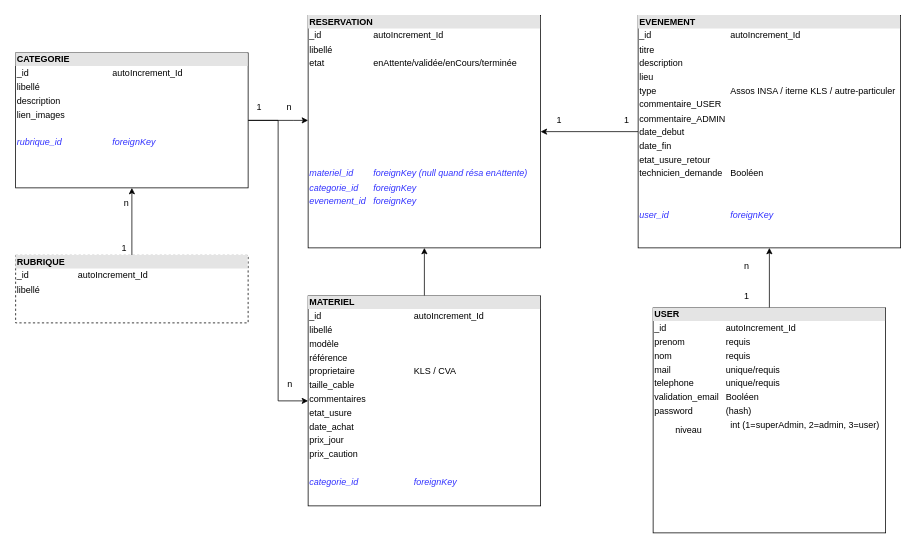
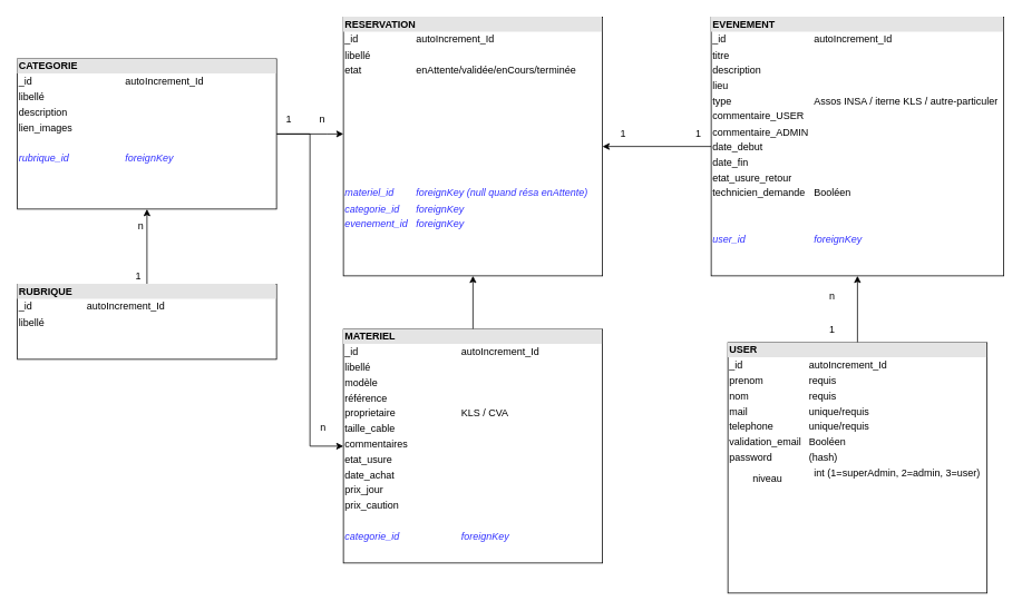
  <mxCell id="0" />
  <mxCell id="1" parent="0" />
  <mxCell id="2" value="&lt;div style=&quot;box-sizing:border-box;width:100%;background:#e4e4e4;padding:2px;&quot;&gt;&lt;b&gt;RESERVATION&lt;/b&gt;&lt;/div&gt;&lt;table style=&quot;width:100%;font-size:1em;&quot; cellspacing=&quot;0&quot; cellpadding=&quot;2&quot;&gt;&lt;tbody&gt;&lt;tr&gt;&lt;td&gt;_id&lt;/td&gt;&lt;td&gt;autoIncrement_Id&lt;/td&gt;&lt;/tr&gt;&lt;tr&gt;&lt;td&gt;libellé&lt;br&gt;&lt;/td&gt;&lt;td&gt;&lt;br&gt;&lt;/td&gt;&lt;/tr&gt;&lt;tr&gt;&lt;td&gt;etat&lt;br&gt;&lt;/td&gt;&lt;td&gt;enAttente/validée/enCours/terminée&lt;/td&gt;&lt;/tr&gt;&lt;tr&gt;&lt;td&gt;&lt;br&gt;&lt;/td&gt;&lt;td&gt;&lt;br&gt;&lt;/td&gt;&lt;/tr&gt;&lt;tr&gt;&lt;td&gt;&lt;br&gt;&lt;/td&gt;&lt;td&gt;&lt;br&gt;&lt;/td&gt;&lt;/tr&gt;&lt;tr&gt;&lt;td&gt;&lt;br&gt;&lt;/td&gt;&lt;td&gt;&lt;br&gt;&lt;/td&gt;&lt;/tr&gt;&lt;tr&gt;&lt;td&gt;&lt;br&gt;&lt;/td&gt;&lt;td&gt;&lt;br&gt;&lt;/td&gt;&lt;/tr&gt;&lt;tr&gt;&lt;td&gt;&lt;br&gt;&lt;/td&gt;&lt;td&gt;&lt;br&gt;&lt;/td&gt;&lt;/tr&gt;&lt;tr&gt;&lt;td&gt;&lt;br&gt;&lt;/td&gt;&lt;td&gt;&lt;br&gt;&lt;/td&gt;&lt;/tr&gt;&lt;tr&gt;&lt;td&gt;&lt;br&gt;&lt;/td&gt;&lt;td&gt;&lt;br&gt;&lt;/td&gt;&lt;/tr&gt;&lt;tr&gt;&lt;td&gt;&lt;font color=&quot;#3333FF&quot;&gt;&lt;i&gt;materiel_id&lt;br&gt;&lt;/i&gt;&lt;/font&gt;&lt;/td&gt;&lt;td&gt;&lt;font color=&quot;#3333FF&quot;&gt;&lt;i&gt;foreignKey (null quand résa enAttente)&lt;br&gt;&lt;/i&gt;&lt;/font&gt;&lt;/td&gt;&lt;/tr&gt;&lt;tr&gt;&lt;td&gt;&lt;font color=&quot;#3333FF&quot;&gt;&lt;i&gt;categorie_id&lt;br&gt;&lt;/i&gt;&lt;/font&gt;&lt;/td&gt;&lt;td&gt;&lt;font color=&quot;#3333FF&quot;&gt;&lt;i&gt;foreignKey&lt;/i&gt;&lt;/font&gt;&lt;/td&gt;&lt;/tr&gt;&lt;tr&gt;&lt;td&gt;&lt;font color=&quot;#3333FF&quot;&gt;&lt;i&gt;evenement_id&lt;br&gt;&lt;/i&gt;&lt;/font&gt;&lt;/td&gt;&lt;td&gt;&lt;font color=&quot;#3333FF&quot;&gt;&lt;i&gt;foreignKey&lt;/i&gt;&lt;/font&gt;&lt;/td&gt;&lt;/tr&gt;&lt;tr&gt;&lt;td&gt;&lt;br&gt;&lt;/td&gt;&lt;td&gt;&lt;br&gt;&lt;/td&gt;&lt;/tr&gt;&lt;tr&gt;&lt;td&gt;&lt;br&gt;&lt;/td&gt;&lt;td&gt;&lt;br&gt;&lt;/td&gt;&lt;/tr&gt;&lt;tr&gt;&lt;td&gt;&lt;br&gt;&lt;/td&gt;&lt;td&gt;&lt;br&gt;&lt;/td&gt;&lt;/tr&gt;&lt;tr&gt;&lt;td&gt;&lt;br&gt;&lt;/td&gt;&lt;td&gt;&lt;br&gt;&lt;/td&gt;&lt;/tr&gt;&lt;tr&gt;&lt;td&gt;&lt;br&gt;&lt;/td&gt;&lt;td&gt;&lt;br&gt;&lt;/td&gt;&lt;/tr&gt;&lt;tr&gt;&lt;td&gt;&lt;br&gt;&lt;/td&gt;&lt;td&gt;&lt;br&gt;&lt;/td&gt;&lt;/tr&gt;&lt;tr&gt;&lt;td&gt;&lt;br&gt;&lt;/td&gt;&lt;td&gt;&lt;br&gt;&lt;/td&gt;&lt;/tr&gt;&lt;tr&gt;&lt;td&gt;&lt;br&gt;&lt;/td&gt;&lt;td&gt;&lt;br&gt;&lt;/td&gt;&lt;/tr&gt;&lt;tr&gt;&lt;td&gt;&lt;table cellspacing=&quot;0&quot; cellpadding=&quot;2&quot;&gt;&lt;tbody&gt;&lt;tr&gt;&lt;td&gt;&lt;br&gt;&lt;br&gt;&lt;/td&gt;&lt;td&gt;&lt;br&gt;&lt;/td&gt;&lt;/tr&gt;&lt;tr&gt;&lt;td&gt;&lt;br&gt;&lt;/td&gt;&lt;td&gt;&lt;br&gt;&lt;/td&gt;&lt;/tr&gt;&lt;tr&gt;&lt;td&gt;&lt;br&gt;&lt;/td&gt;&lt;td&gt;&lt;br&gt;&lt;/td&gt;&lt;/tr&gt;&lt;tr&gt;&lt;td&gt;&lt;br&gt;&lt;/td&gt;&lt;td&gt;&lt;br&gt;&lt;/td&gt;&lt;/tr&gt;&lt;tr&gt;&lt;td&gt;&lt;br&gt;&lt;/td&gt;&lt;td&gt;&lt;br&gt;&lt;/td&gt;&lt;/tr&gt;&lt;/tbody&gt;&lt;/table&gt;&lt;/td&gt;&lt;td&gt;&lt;br&gt;&lt;/td&gt;&lt;/tr&gt;&lt;/tbody&gt;&lt;/table&gt;" style="verticalAlign=top;align=left;overflow=fill;html=1;rounded=0;" vertex="1" parent="1"><mxGeometry x="410" y="20" width="310" height="310" as="geometry" /></mxCell>
  <mxCell id="3" style="edgeStyle=orthogonalEdgeStyle;rounded=0;orthogonalLoop=1;jettySize=auto;html=1;entryX=0.5;entryY=1;entryDx=0;entryDy=0;" edge="1" parent="1" source="4" target="2"><mxGeometry relative="1" as="geometry" /></mxCell>
  <mxCell id="4" value="&lt;div style=&quot;box-sizing:border-box;width:100%;background:#e4e4e4;padding:2px;&quot;&gt;&lt;b&gt;MATERIEL&lt;/b&gt;&lt;/div&gt;&lt;table style=&quot;width:100%;font-size:1em;&quot; cellspacing=&quot;0&quot; cellpadding=&quot;2&quot;&gt;&lt;tbody&gt;&lt;tr&gt;&lt;td&gt;_id&lt;/td&gt;&lt;td&gt;autoIncrement_Id&lt;/td&gt;&lt;/tr&gt;&lt;tr&gt;&lt;td&gt;libellé&lt;/td&gt;&lt;td&gt;&lt;br&gt;&lt;/td&gt;&lt;/tr&gt;&lt;tr&gt;&lt;td&gt;modèle&lt;br&gt;&lt;/td&gt;&lt;td&gt;&lt;br&gt;&lt;/td&gt;&lt;/tr&gt;&lt;tr&gt;&lt;td&gt;référence&lt;br&gt;&lt;/td&gt;&lt;td&gt;&lt;br&gt;&lt;/td&gt;&lt;/tr&gt;&lt;tr&gt;&lt;td&gt;proprietaire&lt;br&gt;&lt;/td&gt;&lt;td&gt;KLS / CVA&lt;br&gt;&lt;/td&gt;&lt;/tr&gt;&lt;tr&gt;&lt;td&gt;taille_cable&lt;br&gt;&lt;/td&gt;&lt;td&gt;&lt;br&gt;&lt;/td&gt;&lt;/tr&gt;&lt;tr&gt;&lt;td&gt;commentaires&lt;br&gt;&lt;/td&gt;&lt;td&gt;&lt;br&gt;&lt;/td&gt;&lt;/tr&gt;&lt;tr&gt;&lt;td&gt;etat_usure&lt;br&gt;&lt;/td&gt;&lt;td&gt;&lt;br&gt;&lt;/td&gt;&lt;/tr&gt;&lt;tr&gt;&lt;td&gt;date_achat&lt;br&gt;&lt;/td&gt;&lt;td&gt;&lt;br&gt;&lt;/td&gt;&lt;/tr&gt;&lt;tr&gt;&lt;td&gt;prix_jour&lt;br&gt;&lt;/td&gt;&lt;td&gt;&lt;br&gt;&lt;/td&gt;&lt;/tr&gt;&lt;tr&gt;&lt;td&gt;prix_caution&lt;br&gt;&lt;/td&gt;&lt;td&gt;&lt;br&gt;&lt;/td&gt;&lt;/tr&gt;&lt;tr&gt;&lt;td&gt;&lt;br&gt;&lt;/td&gt;&lt;td&gt;&lt;br&gt;&lt;/td&gt;&lt;/tr&gt;&lt;tr&gt;&lt;td&gt;&lt;font color=&quot;#3333FF&quot;&gt;&lt;i&gt;categorie_id&lt;/i&gt;&lt;/font&gt;&lt;/td&gt;&lt;td&gt;&lt;font color=&quot;#3333FF&quot;&gt;&lt;i&gt;foreignKey&lt;/i&gt;&lt;/font&gt;&lt;/td&gt;&lt;/tr&gt;&lt;/tbody&gt;&lt;/table&gt;" style="verticalAlign=top;align=left;overflow=fill;html=1;" vertex="1" parent="1"><mxGeometry x="410" y="394" width="310" height="280" as="geometry" /></mxCell>
  <mxCell id="5" style="edgeStyle=orthogonalEdgeStyle;rounded=0;orthogonalLoop=1;jettySize=auto;html=1;entryX=0.5;entryY=1;entryDx=0;entryDy=0;" edge="1" parent="1" source="6" target="13"><mxGeometry relative="1" as="geometry" /></mxCell>
  <mxCell id="6" value="&lt;div style=&quot;box-sizing:border-box;width:100%;background:#e4e4e4;padding:2px;&quot;&gt;&lt;b&gt;USER&lt;/b&gt;&lt;br&gt;&lt;/div&gt;&lt;table style=&quot;width:100%;font-size:1em;&quot; cellspacing=&quot;0&quot; cellpadding=&quot;2&quot;&gt;&lt;tbody&gt;&lt;tr&gt;&lt;td&gt;_id&lt;/td&gt;&lt;td&gt;autoIncrement_Id&lt;/td&gt;&lt;/tr&gt;&lt;tr&gt;&lt;td&gt;prenom&lt;/td&gt;&lt;td&gt;requis&lt;/td&gt;&lt;/tr&gt;&lt;tr&gt;&lt;td&gt;nom&lt;br&gt;&lt;/td&gt;&lt;td&gt;requis&lt;/td&gt;&lt;/tr&gt;&lt;tr&gt;&lt;td&gt;mail&lt;/td&gt;&lt;td&gt;unique/requis&lt;br&gt;&lt;/td&gt;&lt;/tr&gt;&lt;tr&gt;&lt;td&gt;telephone&lt;br&gt;&lt;/td&gt;&lt;td&gt;unique/requis&lt;br&gt;&lt;/td&gt;&lt;/tr&gt;&lt;tr&gt;&lt;td&gt;validation_email&lt;br&gt;&lt;/td&gt;&lt;td&gt;Booléen&lt;br&gt;&lt;/td&gt;&lt;/tr&gt;&lt;tr&gt;&lt;td&gt;password&lt;br&gt;&lt;/td&gt;&lt;td&gt;(hash)&lt;br&gt;&lt;/td&gt;&lt;/tr&gt;&lt;tr&gt;&lt;td align=&quot;center&quot;&gt;niveau&lt;br&gt;&lt;/td&gt;&lt;td align=&quot;center&quot;&gt;int (1=superAdmin, 2=admin, 3=user)&lt;br&gt;&lt;br&gt;&lt;/td&gt;&lt;/tr&gt;&lt;tr&gt;&lt;td&gt;&lt;br&gt;&lt;/td&gt;&lt;td&gt;&lt;br&gt;&lt;/td&gt;&lt;/tr&gt;&lt;tr&gt;&lt;td&gt;&lt;br&gt;&lt;/td&gt;&lt;td&gt;&lt;br&gt;&lt;/td&gt;&lt;/tr&gt;&lt;/tbody&gt;&lt;/table&gt;" style="verticalAlign=top;align=left;overflow=fill;html=1;" vertex="1" parent="1"><mxGeometry x="870" y="410" width="310" height="300" as="geometry" /></mxCell>
  <mxCell id="7" style="edgeStyle=orthogonalEdgeStyle;rounded=0;orthogonalLoop=1;jettySize=auto;html=1;" edge="1" parent="1" source="9" target="2"><mxGeometry relative="1" as="geometry"><Array as="points"><mxPoint x="390" y="160" /><mxPoint x="390" y="160" /></Array></mxGeometry></mxCell>
  <mxCell id="8" style="edgeStyle=orthogonalEdgeStyle;rounded=0;orthogonalLoop=1;jettySize=auto;html=1;entryX=0;entryY=0.5;entryDx=0;entryDy=0;" edge="1" parent="1" source="9" target="4"><mxGeometry relative="1" as="geometry" /></mxCell>
  <mxCell id="9" value="&lt;div style=&quot;box-sizing:border-box;width:100%;background:#e4e4e4;padding:2px;&quot;&gt;&lt;b&gt;CATEGORIE&lt;/b&gt;&lt;/div&gt;&lt;table style=&quot;width:100%;font-size:1em;&quot; cellspacing=&quot;0&quot; cellpadding=&quot;2&quot;&gt;&lt;tbody&gt;&lt;tr&gt;&lt;td&gt;_id&lt;/td&gt;&lt;td&gt;autoIncrement_Id&lt;/td&gt;&lt;/tr&gt;&lt;tr&gt;&lt;td&gt;libellé&lt;/td&gt;&lt;td&gt;&lt;br&gt;&lt;/td&gt;&lt;/tr&gt;&lt;tr&gt;&lt;td&gt;description&lt;br&gt;&lt;/td&gt;&lt;td&gt;&lt;br&gt;&lt;/td&gt;&lt;/tr&gt;&lt;tr&gt;&lt;td&gt;lien_images&lt;br&gt;&lt;/td&gt;&lt;td&gt;&lt;br&gt;&lt;/td&gt;&lt;/tr&gt;&lt;tr&gt;&lt;td&gt;&lt;br&gt;&lt;/td&gt;&lt;td&gt;&lt;br&gt;&lt;/td&gt;&lt;/tr&gt;&lt;tr&gt;&lt;td&gt;&lt;font color=&quot;#3333FF&quot;&gt;&lt;i&gt;rubrique_id&lt;/i&gt;&lt;/font&gt;&lt;/td&gt;&lt;td&gt;&lt;font color=&quot;#3333FF&quot;&gt;&lt;i&gt;foreignKey&lt;/i&gt;&lt;/font&gt;&lt;/td&gt;&lt;/tr&gt;&lt;tr&gt;&lt;td&gt;&lt;br&gt;&lt;/td&gt;&lt;td&gt;&lt;br&gt;&lt;/td&gt;&lt;/tr&gt;&lt;tr&gt;&lt;td&gt;&lt;br&gt;&lt;/td&gt;&lt;td&gt;&lt;br&gt;&lt;/td&gt;&lt;/tr&gt;&lt;tr&gt;&lt;td&gt;&lt;br&gt;&lt;/td&gt;&lt;td&gt;&lt;br&gt;&lt;/td&gt;&lt;/tr&gt;&lt;/tbody&gt;&lt;/table&gt;" style="verticalAlign=top;align=left;overflow=fill;html=1;" vertex="1" parent="1"><mxGeometry x="20" y="70" width="310" height="180" as="geometry" /></mxCell>
  <mxCell id="10" style="edgeStyle=orthogonalEdgeStyle;rounded=0;orthogonalLoop=1;jettySize=auto;html=1;exitX=0.5;exitY=0;exitDx=0;exitDy=0;entryX=0.5;entryY=1;entryDx=0;entryDy=0;" edge="1" parent="1" source="11" target="9"><mxGeometry relative="1" as="geometry" /></mxCell>
- <mxCell id="11" value="&lt;div style=&quot;box-sizing:border-box;width:100%;background:#e4e4e4;padding:2px;&quot;&gt;&lt;b&gt;RUBRIQUE&lt;/b&gt;&lt;/div&gt;&lt;table style=&quot;width:100%;font-size:1em;&quot; cellspacing=&quot;0&quot; cellpadding=&quot;2&quot;&gt;&lt;tbody&gt;&lt;tr&gt;&lt;td&gt;_id&lt;/td&gt;&lt;td&gt;autoIncrement_Id&lt;/td&gt;&lt;/tr&gt;&lt;tr&gt;&lt;td&gt;libellé&lt;/td&gt;&lt;td&gt;&lt;br&gt;&lt;/td&gt;&lt;/tr&gt;&lt;tr&gt;&lt;td&gt;&lt;br&gt;&lt;/td&gt;&lt;td&gt;&lt;br&gt;&lt;/td&gt;&lt;/tr&gt;&lt;tr&gt;&lt;td&gt;&lt;br&gt;&lt;/td&gt;&lt;td&gt;&lt;br&gt;&lt;/td&gt;&lt;/tr&gt;&lt;tr&gt;&lt;td&gt;&lt;br&gt;&lt;/td&gt;&lt;td&gt;&lt;br&gt;&lt;/td&gt;&lt;/tr&gt;&lt;tr&gt;&lt;td&gt;&lt;br&gt;&lt;/td&gt;&lt;td&gt;&lt;br&gt;&lt;/td&gt;&lt;/tr&gt;&lt;tr&gt;&lt;td&gt;&lt;br&gt;&lt;/td&gt;&lt;td&gt;&lt;br&gt;&lt;/td&gt;&lt;/tr&gt;&lt;/tbody&gt;&lt;/table&gt;" style="verticalAlign=top;align=left;overflow=fill;html=1;dashed=1;" vertex="1" parent="1"><mxGeometry x="20" y="340" width="310" height="90" as="geometry" /></mxCell>
+ <mxCell id="11" value="&lt;div style=&quot;box-sizing:border-box;width:100%;background:#e4e4e4;padding:2px;&quot;&gt;&lt;b&gt;RUBRIQUE&lt;/b&gt;&lt;/div&gt;&lt;table style=&quot;width:100%;font-size:1em;&quot; cellspacing=&quot;0&quot; cellpadding=&quot;2&quot;&gt;&lt;tbody&gt;&lt;tr&gt;&lt;td&gt;_id&lt;/td&gt;&lt;td&gt;autoIncrement_Id&lt;/td&gt;&lt;/tr&gt;&lt;tr&gt;&lt;td&gt;libellé&lt;/td&gt;&lt;td&gt;&lt;br&gt;&lt;/td&gt;&lt;/tr&gt;&lt;tr&gt;&lt;td&gt;&lt;br&gt;&lt;/td&gt;&lt;td&gt;&lt;br&gt;&lt;/td&gt;&lt;/tr&gt;&lt;tr&gt;&lt;td&gt;&lt;br&gt;&lt;/td&gt;&lt;td&gt;&lt;br&gt;&lt;/td&gt;&lt;/tr&gt;&lt;tr&gt;&lt;td&gt;&lt;br&gt;&lt;/td&gt;&lt;td&gt;&lt;br&gt;&lt;/td&gt;&lt;/tr&gt;&lt;tr&gt;&lt;td&gt;&lt;br&gt;&lt;/td&gt;&lt;td&gt;&lt;br&gt;&lt;/td&gt;&lt;/tr&gt;&lt;tr&gt;&lt;td&gt;&lt;br&gt;&lt;/td&gt;&lt;td&gt;&lt;br&gt;&lt;/td&gt;&lt;/tr&gt;&lt;/tbody&gt;&lt;/table&gt;" style="verticalAlign=top;align=left;overflow=fill;html=1;" vertex="1" parent="1"><mxGeometry x="20" y="340" width="310" height="90" as="geometry" /></mxCell>
  <mxCell id="12" style="edgeStyle=orthogonalEdgeStyle;rounded=0;orthogonalLoop=1;jettySize=auto;html=1;exitX=0;exitY=0.5;exitDx=0;exitDy=0;entryX=1;entryY=0.5;entryDx=0;entryDy=0;" edge="1" parent="1" source="13" target="2"><mxGeometry relative="1" as="geometry" /></mxCell>
  <mxCell id="13" value="&lt;div style=&quot;box-sizing:border-box;width:100%;background:#e4e4e4;padding:2px;&quot;&gt;&lt;b&gt;EVENEMENT&lt;/b&gt;&lt;/div&gt;&lt;table style=&quot;width:100%;font-size:1em;&quot; cellspacing=&quot;0&quot; cellpadding=&quot;2&quot;&gt;&lt;tbody&gt;&lt;tr&gt;&lt;td&gt;_id&lt;/td&gt;&lt;td&gt;autoIncrement_Id&lt;/td&gt;&lt;/tr&gt;&lt;tr&gt;&lt;td&gt;titre&lt;br&gt;&lt;/td&gt;&lt;td&gt;&lt;br&gt;&lt;/td&gt;&lt;/tr&gt;&lt;tr&gt;&lt;td&gt;description&lt;br&gt;&lt;/td&gt;&lt;td&gt;&lt;br&gt;&lt;/td&gt;&lt;/tr&gt;&lt;tr&gt;&lt;td&gt;lieu&lt;br&gt;&lt;/td&gt;&lt;td&gt;&lt;br&gt;&lt;/td&gt;&lt;/tr&gt;&lt;tr&gt;&lt;td&gt;type&lt;br&gt;&lt;/td&gt;&lt;td&gt;Assos INSA / iterne KLS / autre-particuler&lt;br&gt;&lt;/td&gt;&lt;/tr&gt;&lt;tr&gt;&lt;td&gt;commentaire_USER&lt;br&gt;&lt;/td&gt;&lt;td&gt;&lt;br&gt;&lt;/td&gt;&lt;/tr&gt;&lt;tr&gt;&lt;td&gt;commentaire_ADMIN&lt;/td&gt;&lt;td&gt;&lt;br&gt;&lt;/td&gt;&lt;/tr&gt;&lt;tr&gt;&lt;td&gt;date_debut&lt;br&gt;&lt;/td&gt;&lt;td&gt;&lt;br&gt;&lt;/td&gt;&lt;/tr&gt;&lt;tr&gt;&lt;td&gt;date_fin&lt;br&gt;&lt;/td&gt;&lt;td&gt;&lt;br&gt;&lt;/td&gt;&lt;/tr&gt;&lt;tr&gt;&lt;td&gt;etat_usure_retour&lt;br&gt;&lt;/td&gt;&lt;td&gt;&lt;br&gt;&lt;/td&gt;&lt;/tr&gt;&lt;tr&gt;&lt;td&gt;technicien_demande&lt;/td&gt;&lt;td&gt;Booléen&lt;/td&gt;&lt;/tr&gt;&lt;tr&gt;&lt;td&gt;&lt;br&gt;&lt;/td&gt;&lt;td&gt;&lt;br&gt;&lt;/td&gt;&lt;/tr&gt;&lt;tr&gt;&lt;td&gt;&lt;font color=&quot;#3333FF&quot;&gt;&lt;i&gt;&lt;br&gt;&lt;/i&gt;&lt;/font&gt;&lt;/td&gt;&lt;td&gt;&lt;br&gt;&lt;/td&gt;&lt;/tr&gt;&lt;tr&gt;&lt;td&gt;&lt;font color=&quot;#3333FF&quot;&gt;&lt;i&gt;user_id&lt;br&gt;&lt;/i&gt;&lt;/font&gt;&lt;/td&gt;&lt;td&gt;&lt;font color=&quot;#3333FF&quot;&gt;&lt;i&gt;foreignKey&lt;/i&gt;&lt;/font&gt;&lt;/td&gt;&lt;/tr&gt;&lt;tr&gt;&lt;td&gt;&lt;br&gt;&lt;/td&gt;&lt;td&gt;&lt;br&gt;&lt;/td&gt;&lt;/tr&gt;&lt;tr&gt;&lt;td&gt;&lt;br&gt;&lt;/td&gt;&lt;td&gt;&lt;br&gt;&lt;/td&gt;&lt;/tr&gt;&lt;tr&gt;&lt;td&gt;&lt;br&gt;&lt;/td&gt;&lt;td&gt;&lt;br&gt;&lt;/td&gt;&lt;/tr&gt;&lt;tr&gt;&lt;td&gt;&lt;br&gt;&lt;/td&gt;&lt;td&gt;&lt;br&gt;&lt;/td&gt;&lt;/tr&gt;&lt;tr&gt;&lt;td&gt;&lt;br&gt;&lt;/td&gt;&lt;td&gt;&lt;br&gt;&lt;/td&gt;&lt;/tr&gt;&lt;tr&gt;&lt;td&gt;&lt;br&gt;&lt;/td&gt;&lt;td&gt;&lt;br&gt;&lt;/td&gt;&lt;/tr&gt;&lt;tr&gt;&lt;td&gt;&lt;br&gt;&lt;/td&gt;&lt;td&gt;&lt;br&gt;&lt;/td&gt;&lt;/tr&gt;&lt;tr&gt;&lt;td&gt;&lt;br&gt;&lt;/td&gt;&lt;td&gt;&lt;br&gt;&lt;/td&gt;&lt;/tr&gt;&lt;tr&gt;&lt;td&gt;&lt;table cellspacing=&quot;0&quot; cellpadding=&quot;2&quot;&gt;&lt;tbody&gt;&lt;tr&gt;&lt;td&gt;&lt;br&gt;&lt;br&gt;&lt;/td&gt;&lt;td&gt;&lt;br&gt;&lt;/td&gt;&lt;/tr&gt;&lt;tr&gt;&lt;td&gt;&lt;br&gt;&lt;/td&gt;&lt;td&gt;&lt;br&gt;&lt;/td&gt;&lt;/tr&gt;&lt;tr&gt;&lt;td&gt;&lt;br&gt;&lt;/td&gt;&lt;td&gt;&lt;br&gt;&lt;/td&gt;&lt;/tr&gt;&lt;tr&gt;&lt;td&gt;&lt;br&gt;&lt;/td&gt;&lt;td&gt;&lt;br&gt;&lt;/td&gt;&lt;/tr&gt;&lt;tr&gt;&lt;td&gt;&lt;br&gt;&lt;/td&gt;&lt;td&gt;&lt;br&gt;&lt;/td&gt;&lt;/tr&gt;&lt;/tbody&gt;&lt;/table&gt;&lt;/td&gt;&lt;td&gt;&lt;br&gt;&lt;/td&gt;&lt;/tr&gt;&lt;/tbody&gt;&lt;/table&gt;" style="verticalAlign=top;align=left;overflow=fill;html=1;rounded=0;" vertex="1" parent="1"><mxGeometry x="850" y="20" width="350" height="310" as="geometry" /></mxCell>
  <mxCell id="14" style="edgeStyle=orthogonalEdgeStyle;rounded=0;orthogonalLoop=1;jettySize=auto;html=1;exitX=0.5;exitY=1;exitDx=0;exitDy=0;" edge="1" parent="1" source="2" target="2"><mxGeometry relative="1" as="geometry" /></mxCell>
  <mxCell id="15" value="n" style="text;strokeColor=none;align=center;fillColor=none;html=1;verticalAlign=middle;whiteSpace=wrap;rounded=0;" vertex="1" parent="1"><mxGeometry x="370" y="127" width="30" height="30" as="geometry" /></mxCell>
  <mxCell id="16" value="1" style="text;strokeColor=none;align=center;fillColor=none;html=1;verticalAlign=middle;whiteSpace=wrap;rounded=0;" vertex="1" parent="1"><mxGeometry x="330" y="127" width="30" height="30" as="geometry" /></mxCell>
  <mxCell id="17" value="1" style="text;strokeColor=none;align=center;fillColor=none;html=1;verticalAlign=middle;whiteSpace=wrap;rounded=0;" vertex="1" parent="1"><mxGeometry x="150" y="320" width="30" height="20" as="geometry" /></mxCell>
  <mxCell id="18" value="n" style="text;strokeColor=none;align=center;fillColor=none;html=1;verticalAlign=middle;whiteSpace=wrap;rounded=0;" vertex="1" parent="1"><mxGeometry x="153" y="260" width="30" height="20" as="geometry" /></mxCell>
  <mxCell id="19" value="n" style="text;strokeColor=none;align=center;fillColor=none;html=1;verticalAlign=middle;whiteSpace=wrap;rounded=0;" vertex="1" parent="1"><mxGeometry x="371" y="497" width="30" height="30" as="geometry" /></mxCell>
  <mxCell id="20" value="1" style="text;strokeColor=none;align=center;fillColor=none;html=1;verticalAlign=middle;whiteSpace=wrap;rounded=0;" vertex="1" parent="1"><mxGeometry x="820" y="145" width="30" height="30" as="geometry" /></mxCell>
  <mxCell id="21" value="1" style="text;strokeColor=none;align=center;fillColor=none;html=1;verticalAlign=middle;whiteSpace=wrap;rounded=0;" vertex="1" parent="1"><mxGeometry x="730" y="145" width="30" height="30" as="geometry" /></mxCell>
  <mxCell id="22" value="n" style="text;strokeColor=none;align=center;fillColor=none;html=1;verticalAlign=middle;whiteSpace=wrap;rounded=0;" vertex="1" parent="1"><mxGeometry x="980" y="340" width="30" height="30" as="geometry" /></mxCell>
  <mxCell id="23" value="1" style="text;strokeColor=none;align=center;fillColor=none;html=1;verticalAlign=middle;whiteSpace=wrap;rounded=0;" vertex="1" parent="1"><mxGeometry x="980" y="380" width="30" height="30" as="geometry" /></mxCell>
